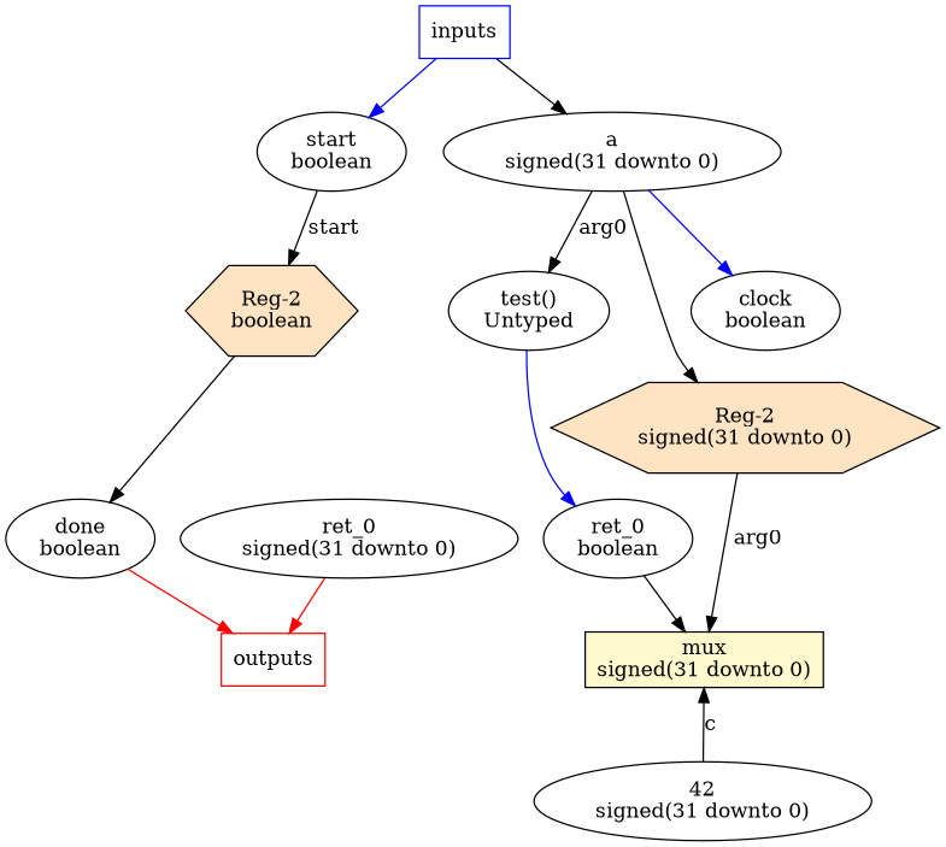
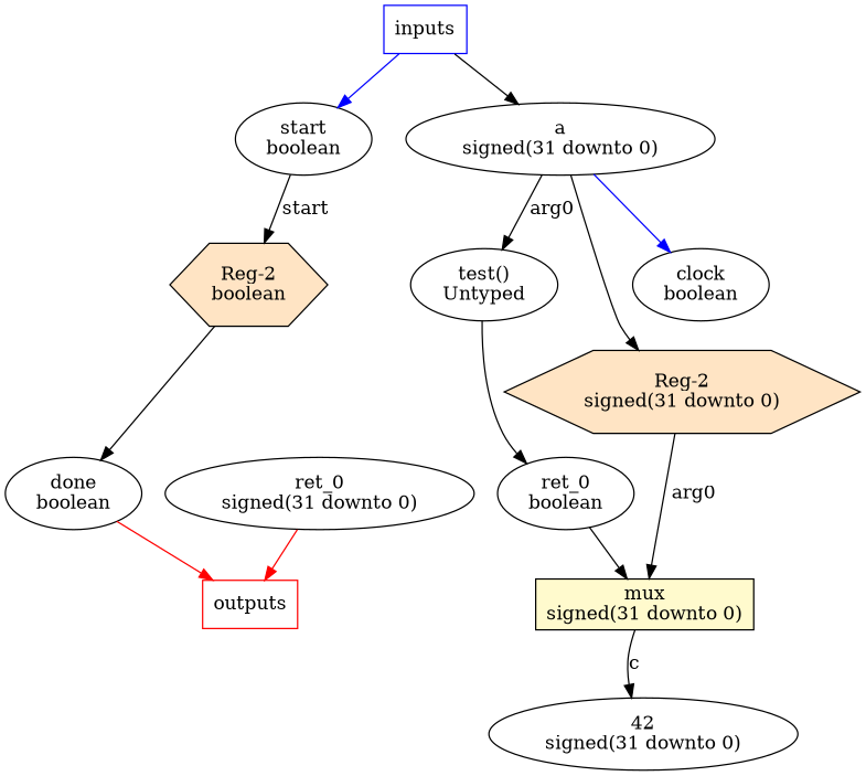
  digraph {
    n1 [color=blue label=inputs shape=box]
    n2 [label="start\nboolean"]
    n3 [label="a\nsigned(31 downto 0)"]
    n4 [fillcolor=bisque label="Reg-2\nboolean" shape=hexagon style=filled]
    n5 [label="clock\nboolean"]
    n6 [label="test()\nUntyped"]
    n7 [fillcolor=bisque label="Reg-2\nsigned(31 downto 0)" shape=hexagon style=filled]
    n8 [label="ret_0\nboolean"]
    n9 [fillcolor=lemonchiffon label="mux\nsigned(31 downto 0)" shape=rectangle style=filled]
    n10 [label="done\nboolean"]
    n11 [color=red label=outputs shape=box]
    n12 [label="ret_0\nsigned(31 downto 0)"]
    n13 [label="42\nsigned(31 downto 0)"]
    n1 -> n2 [color=blue]
    n1 -> n3 [color=black]
    n2 -> n4 [label=start]
    n3 -> n5 [color=blue]
    n3 -> n6 [label=arg0]
    n3 -> n7
    n4 -> n10
-   n6 -> n8 [color=blue]
+   n6 -> n8
    n7 -> n9 [label=arg0]
    n8 -> n9
    n10 -> n11 [color=red]
    n12 -> n11 [color=red]
-   n13 -> n9 [label=c]
+   n9 -> n13 [label=c]
  }
